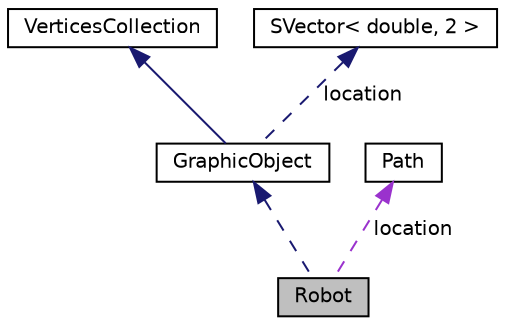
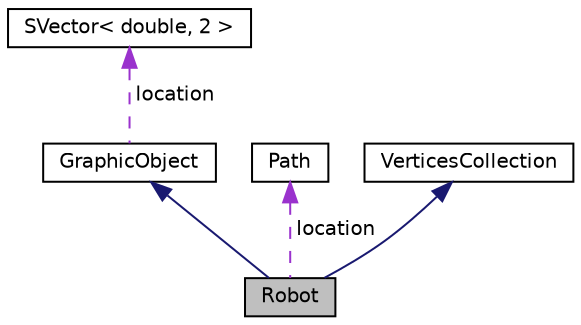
  digraph {
    node [color=black fillcolor=white fontname=Helvetica fontsize=10 shape=record style=filled]
    edge [color=midnightblue dir=back fontname=Helvetica fontsize=10 labelfontname=Helvetica labelfontsize=10 style=solid]
    n1 [fillcolor=grey75 fontcolor=black height=0.2 label=Robot width=0.4]
    n2 [height=0.2 label=GraphicObject width=0.4]
    n3 [height=0.2 label=Path width=0.4]
    n4 [height=0.2 label=VerticesCollection width=0.4]
    n5 [height=0.2 label="SVector\< double, 2 \>" width=0.4]
-   n2 -> n1 [style=dashed]
+   n2 -> n1
    n3 -> n1 [color=darkorchid3 label=" location" style=dashed]
-   n4 -> n2
-   n5 -> n2 [label=" location" style=dashed]
+   n4 -> n1
+   n5 -> n2 [color=darkorchid3 label=" location" style=dashed]
  }
